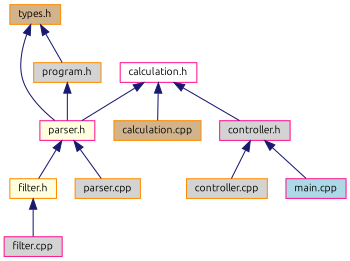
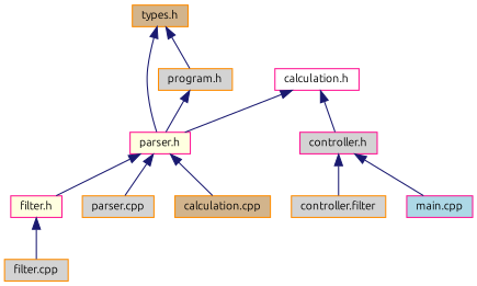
  digraph {
    fontname=Ubuntu
    node [color=darkorange fillcolor=lightgrey fontname=Ubuntu fontsize=10 shape=record style=filled]
    edge [color=midnightblue dir=back fontname=Ubuntu fontsize=10 labelfontname=Helvetica labelfontsize=10 style=solid]
    n1 [fillcolor=tan fontcolor=black height=0.2 label="types.h" width=0.4]
    n2 [color=deeppink fillcolor=lightyellow height=0.2 label="parser.h" width=0.4]
    n3 [height=0.2 label="program.h" width=0.4]
-   n4 [fillcolor=lightyellow height=0.2 label="filter.h" width=0.4]
+   n4 [color=deeppink fillcolor=lightyellow height=0.2 label="filter.h" width=0.4]
    n5 [height=0.2 label="parser.cpp" width=0.4]
    n6 [color=deeppink fillcolor=white height=0.2 label="calculation.h" width=0.4]
    n7 [fillcolor=tan height=0.2 label="calculation.cpp" width=0.4]
    n8 [color=deeppink height=0.2 label="controller.h" width=0.4]
-   n9 [color=deeppink height=0.2 label="filter.cpp" width=0.4]
-   n10 [height=0.2 label="controller.cpp" width=0.4]
+   n9 [height=0.2 label="filter.cpp" width=0.4]
+   n10 [height=0.2 label="controller.filter" width=0.4]
    n11 [color=deeppink fillcolor=lightblue height=0.2 label="main.cpp" width=0.4]
    n1 -> n2
    n1 -> n3
    n2 -> n4
    n2 -> n5
    n3 -> n2
    n4 -> n9
    n6 -> n2
-   n6 -> n7
+   n2 -> n7
    n6 -> n8
    n8 -> n10
    n8 -> n11
  }
